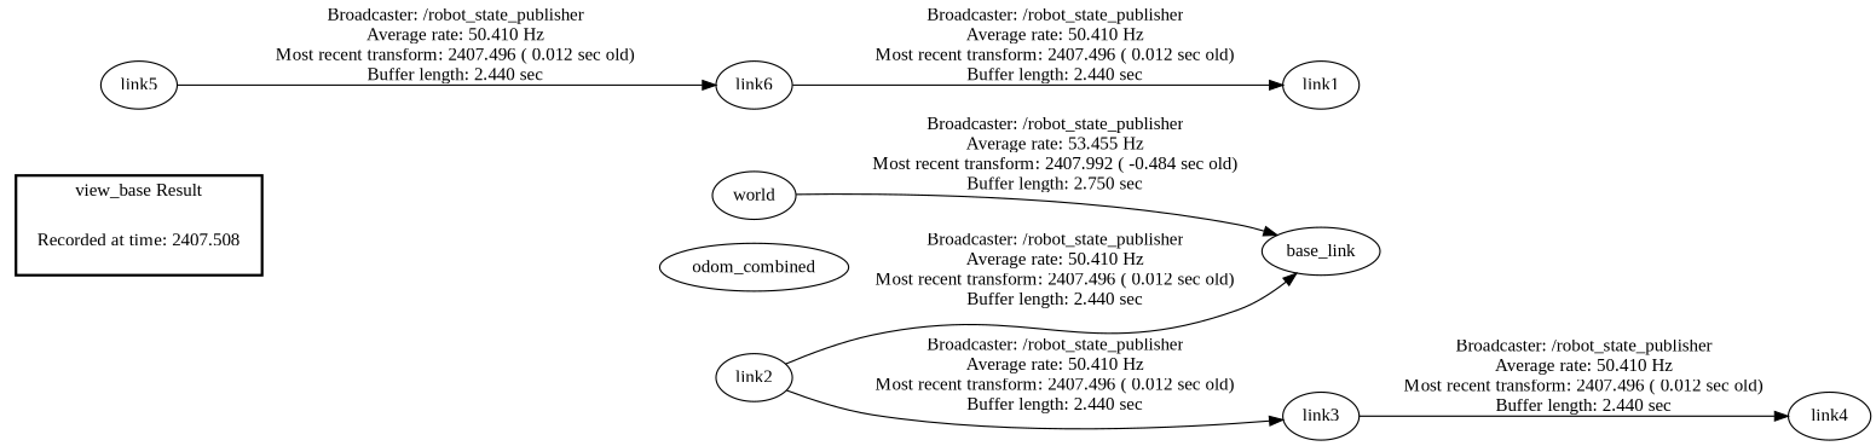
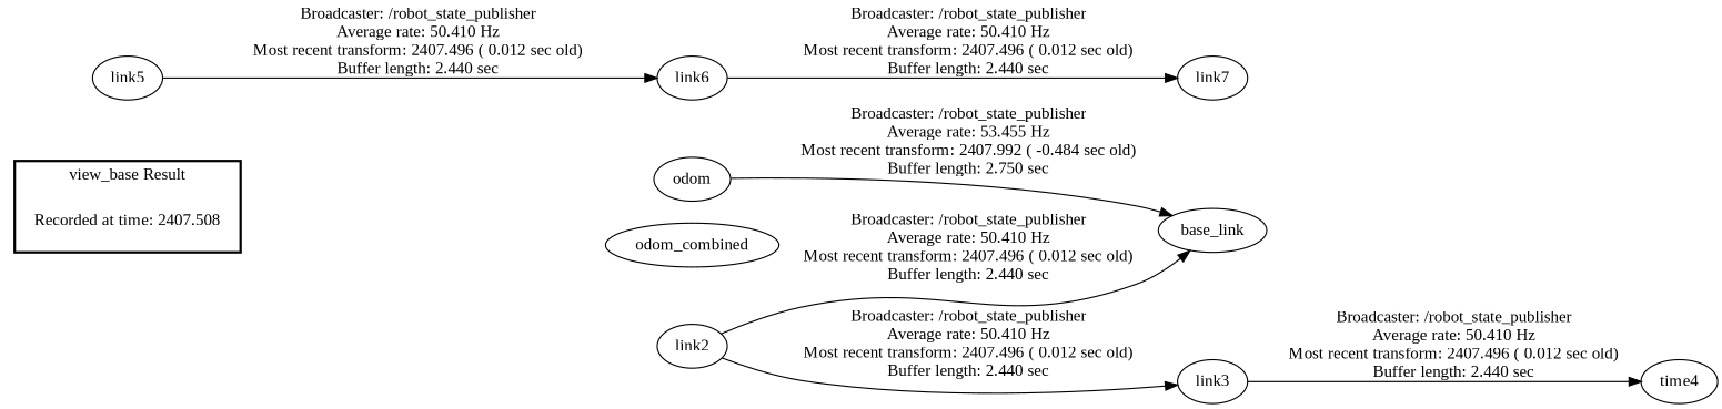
  digraph {
    fontname="Liberation Serif"
    rankdir=LR
    node [fontname="Liberation Serif"]
    edge [fontname="Liberation Serif"]
    "Recorded at time: 2407.508" [shape=plaintext]
-   world
+   world [label=odom]
    odom_combined
    base_link
    link2
    link3
-   link4
+   link4 [label=time4]
    link5
    link6
-   link7 [label=link1]
+   link7
    subgraph cluster_1 {
      color=black
      label="view_base Result"
      style=bold
      "Recorded at time: 2407.508"
    }
    "Recorded at time: 2407.508" -> world [style=invis]
    "Recorded at time: 2407.508" -> odom_combined [style=invis]
    world -> base_link [label="Broadcaster: /robot_state_publisher\nAverage rate: 53.455 Hz\nMost recent transform: 2407.992 ( -0.484 sec old)\nBuffer length: 2.750 sec\n"]
    link2 -> base_link [label="Broadcaster: /robot_state_publisher\nAverage rate: 50.410 Hz\nMost recent transform: 2407.496 ( 0.012 sec old)\nBuffer length: 2.440 sec\n"]
    link2 -> link3 [label="Broadcaster: /robot_state_publisher\nAverage rate: 50.410 Hz\nMost recent transform: 2407.496 ( 0.012 sec old)\nBuffer length: 2.440 sec\n"]
    link3 -> link4 [label="Broadcaster: /robot_state_publisher\nAverage rate: 50.410 Hz\nMost recent transform: 2407.496 ( 0.012 sec old)\nBuffer length: 2.440 sec\n"]
    link5 -> link6 [label="Broadcaster: /robot_state_publisher\nAverage rate: 50.410 Hz\nMost recent transform: 2407.496 ( 0.012 sec old)\nBuffer length: 2.440 sec\n"]
    link6 -> link7 [label="Broadcaster: /robot_state_publisher\nAverage rate: 50.410 Hz\nMost recent transform: 2407.496 ( 0.012 sec old)\nBuffer length: 2.440 sec\n"]
  }
